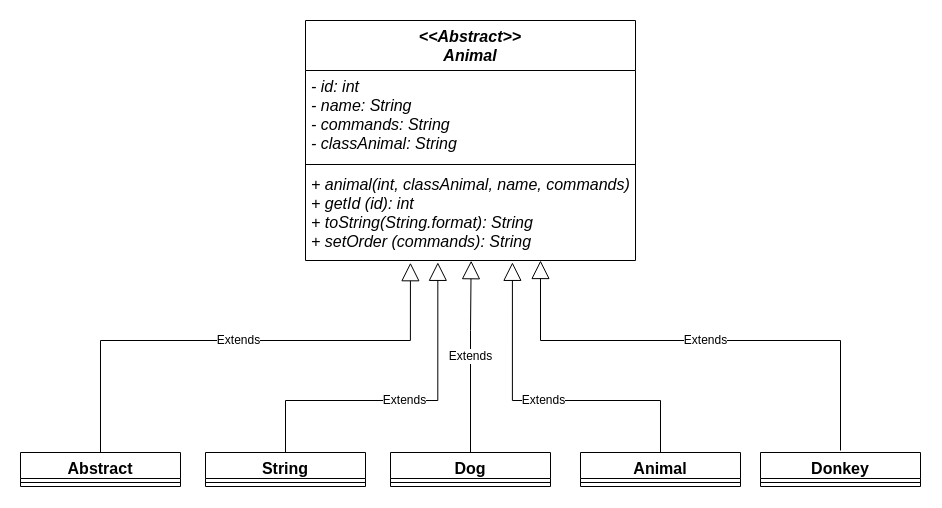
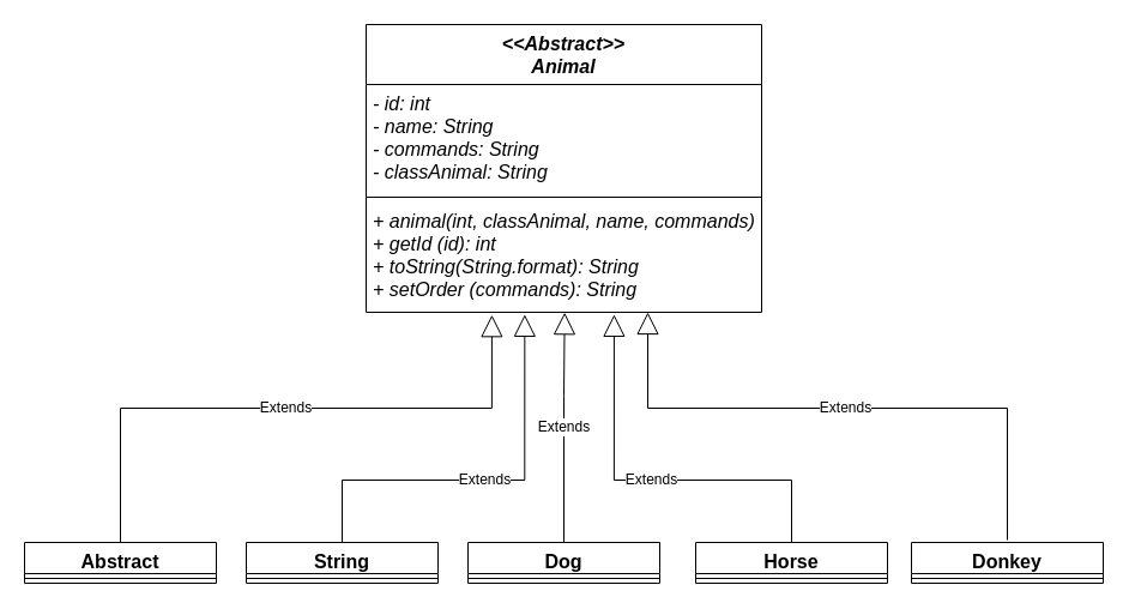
  <mxCell id="0" />
  <mxCell id="1" parent="0" />
  <mxCell id="2" value="String" style="swimlane;fontStyle=1;align=center;verticalAlign=top;childLayout=stackLayout;horizontal=1;startSize=26;horizontalStack=0;resizeParent=1;resizeParentMax=0;resizeLast=0;collapsible=1;marginBottom=0;fontSize=16;" parent="1" vertex="1"><mxGeometry x="205" y="452" width="160" height="34" as="geometry" /></mxCell>
  <mxCell id="3" value="" style="line;strokeWidth=1;fillColor=none;align=left;verticalAlign=middle;spacingTop=-1;spacingLeft=3;spacingRight=3;rotatable=0;labelPosition=right;points=[];portConstraint=eastwest;strokeColor=inherit;fontSize=16;" parent="2" vertex="1"><mxGeometry y="26" width="160" height="8" as="geometry" /></mxCell>
  <mxCell id="4" value="Dog" style="swimlane;fontStyle=1;align=center;verticalAlign=top;childLayout=stackLayout;horizontal=1;startSize=26;horizontalStack=0;resizeParent=1;resizeParentMax=0;resizeLast=0;collapsible=1;marginBottom=0;fontSize=16;" parent="1" vertex="1"><mxGeometry x="390" y="452" width="160" height="34" as="geometry" /></mxCell>
  <mxCell id="5" value="" style="line;strokeWidth=1;fillColor=none;align=left;verticalAlign=middle;spacingTop=-1;spacingLeft=3;spacingRight=3;rotatable=0;labelPosition=right;points=[];portConstraint=eastwest;strokeColor=inherit;fontSize=16;" parent="4" vertex="1"><mxGeometry y="26" width="160" height="8" as="geometry" /></mxCell>
  <mxCell id="6" value="Abstract" style="swimlane;fontStyle=1;align=center;verticalAlign=top;childLayout=stackLayout;horizontal=1;startSize=26;horizontalStack=0;resizeParent=1;resizeParentMax=0;resizeLast=0;collapsible=1;marginBottom=0;fontSize=16;" parent="1" vertex="1"><mxGeometry x="20" y="452" width="160" height="34" as="geometry" /></mxCell>
  <mxCell id="7" value="" style="line;strokeWidth=1;fillColor=none;align=left;verticalAlign=middle;spacingTop=-1;spacingLeft=3;spacingRight=3;rotatable=0;labelPosition=right;points=[];portConstraint=eastwest;strokeColor=inherit;fontSize=16;" parent="6" vertex="1"><mxGeometry y="26" width="160" height="8" as="geometry" /></mxCell>
  <mxCell id="8" value="Extends" style="endArrow=block;endSize=16;endFill=0;html=1;rounded=0;fontSize=12;sourcePerimeterSpacing=8;targetPerimeterSpacing=8;exitX=0.5;exitY=0;exitDx=0;exitDy=0;edgeStyle=orthogonalEdgeStyle;entryX=0.502;entryY=1.002;entryDx=0;entryDy=0;entryPerimeter=0;" parent="1" source="4" target="18" edge="1"><mxGeometry width="160" relative="1" as="geometry"><mxPoint x="380" y="392" as="sourcePoint" /><mxPoint x="490" y="330" as="targetPoint" /><Array as="points"><mxPoint x="470" y="330" /></Array></mxGeometry></mxCell>
  <mxCell id="9" value="Extends" style="endArrow=block;endSize=16;endFill=0;html=1;rounded=0;fontSize=12;sourcePerimeterSpacing=8;targetPerimeterSpacing=8;exitX=0.5;exitY=0;exitDx=0;exitDy=0;entryX=0.318;entryY=1.024;entryDx=0;entryDy=0;edgeStyle=orthogonalEdgeStyle;entryPerimeter=0;" parent="1" source="6" target="18" edge="1"><mxGeometry width="160" relative="1" as="geometry"><mxPoint x="190" y="482" as="sourcePoint" /><mxPoint x="242.5" y="340" as="targetPoint" /><Array as="points"><mxPoint x="100" y="340" /><mxPoint x="410" y="340" /></Array></mxGeometry></mxCell>
- <mxCell id="10" value="Animal" style="swimlane;fontStyle=1;align=center;verticalAlign=top;childLayout=stackLayout;horizontal=1;startSize=26;horizontalStack=0;resizeParent=1;resizeParentMax=0;resizeLast=0;collapsible=1;marginBottom=0;fontSize=16;" parent="1" vertex="1"><mxGeometry x="580" y="452" width="160" height="34" as="geometry" /></mxCell>
+ <mxCell id="10" value="Horse" style="swimlane;fontStyle=1;align=center;verticalAlign=top;childLayout=stackLayout;horizontal=1;startSize=26;horizontalStack=0;resizeParent=1;resizeParentMax=0;resizeLast=0;collapsible=1;marginBottom=0;fontSize=16;" parent="1" vertex="1"><mxGeometry x="580" y="452" width="160" height="34" as="geometry" /></mxCell>
  <mxCell id="11" value="" style="line;strokeWidth=1;fillColor=none;align=left;verticalAlign=middle;spacingTop=-1;spacingLeft=3;spacingRight=3;rotatable=0;labelPosition=right;points=[];portConstraint=eastwest;strokeColor=inherit;fontSize=16;" parent="10" vertex="1"><mxGeometry y="26" width="160" height="8" as="geometry" /></mxCell>
  <mxCell id="12" value="Donkey" style="swimlane;fontStyle=1;align=center;verticalAlign=top;childLayout=stackLayout;horizontal=1;startSize=26;horizontalStack=0;resizeParent=1;resizeParentMax=0;resizeLast=0;collapsible=1;marginBottom=0;fontSize=16;" parent="1" vertex="1"><mxGeometry x="760" y="452" width="160" height="34" as="geometry" /></mxCell>
  <mxCell id="13" value="" style="line;strokeWidth=1;fillColor=none;align=left;verticalAlign=middle;spacingTop=-1;spacingLeft=3;spacingRight=3;rotatable=0;labelPosition=right;points=[];portConstraint=eastwest;strokeColor=inherit;fontSize=16;" parent="12" vertex="1"><mxGeometry y="26" width="160" height="8" as="geometry" /></mxCell>
  <mxCell id="14" value="Extends" style="endArrow=block;endSize=16;endFill=0;html=1;rounded=0;fontSize=12;sourcePerimeterSpacing=8;targetPerimeterSpacing=8;exitX=0.5;exitY=0;exitDx=0;exitDy=0;edgeStyle=orthogonalEdgeStyle;entryX=0.401;entryY=1.02;entryDx=0;entryDy=0;entryPerimeter=0;" parent="1" source="2" target="18" edge="1"><mxGeometry width="160" relative="1" as="geometry"><mxPoint x="520" y="462" as="sourcePoint" /><mxPoint x="285" y="340" as="targetPoint" /><Array as="points"><mxPoint x="285" y="400" /><mxPoint x="437" y="400" /></Array></mxGeometry></mxCell>
  <mxCell id="15" value="&lt;&lt;Abstract&gt;&gt;&#10;Animal" style="swimlane;fontStyle=3;align=center;verticalAlign=top;childLayout=stackLayout;horizontal=1;startSize=50;horizontalStack=0;resizeParent=1;resizeParentMax=0;resizeLast=0;collapsible=1;marginBottom=0;fontSize=16;" parent="1" vertex="1"><mxGeometry x="305" y="20" width="330" height="240" as="geometry" /></mxCell>
  <mxCell id="16" value="- id: int&#10;- name: String&#10;- commands: String&#10;- classAnimal: String" style="text;strokeColor=none;fillColor=none;align=left;verticalAlign=top;spacingLeft=4;spacingRight=4;overflow=hidden;rotatable=0;points=[[0,0.5],[1,0.5]];portConstraint=eastwest;fontSize=16;fontStyle=2" parent="15" vertex="1"><mxGeometry y="50" width="330" height="90" as="geometry" /></mxCell>
  <mxCell id="17" value="" style="line;strokeWidth=1;fillColor=none;align=left;verticalAlign=middle;spacingTop=-1;spacingLeft=3;spacingRight=3;rotatable=0;labelPosition=right;points=[];portConstraint=eastwest;strokeColor=inherit;fontSize=16;" parent="15" vertex="1"><mxGeometry y="140" width="330" height="8" as="geometry" /></mxCell>
  <mxCell id="18" value="+ animal(int, classAnimal, name, commands)&#10;+ getId (id): int&#10;+ toString(String.format): String&#10;+ setOrder (commands): String" style="text;strokeColor=none;fillColor=none;align=left;verticalAlign=top;spacingLeft=4;spacingRight=4;overflow=hidden;rotatable=0;points=[[0,0.5],[1,0.5]];portConstraint=eastwest;fontSize=16;fontStyle=2" parent="15" vertex="1"><mxGeometry y="148" width="330" height="92" as="geometry" /></mxCell>
  <mxCell id="19" value="Extends" style="endArrow=block;endSize=16;endFill=0;html=1;rounded=0;fontSize=12;sourcePerimeterSpacing=8;targetPerimeterSpacing=8;exitX=0.5;exitY=0;exitDx=0;exitDy=0;edgeStyle=orthogonalEdgeStyle;entryX=0.627;entryY=1.02;entryDx=0;entryDy=0;entryPerimeter=0;" edge="1" parent="1" source="10" target="18"><mxGeometry width="160" relative="1" as="geometry"><mxPoint x="480" y="462" as="sourcePoint" /><mxPoint x="480.66" y="290.304" as="targetPoint" /><Array as="points"><mxPoint x="660" y="400" /><mxPoint x="512" y="400" /></Array></mxGeometry></mxCell>
  <mxCell id="20" value="Extends" style="endArrow=block;endSize=16;endFill=0;html=1;rounded=0;fontSize=12;sourcePerimeterSpacing=8;targetPerimeterSpacing=8;edgeStyle=orthogonalEdgeStyle;" edge="1" parent="1"><mxGeometry width="160" relative="1" as="geometry"><mxPoint x="840" y="450" as="sourcePoint" /><mxPoint x="540" y="260" as="targetPoint" /><Array as="points"><mxPoint x="840" y="340" /><mxPoint x="540" y="340" /><mxPoint x="540" y="260" /></Array></mxGeometry></mxCell>
